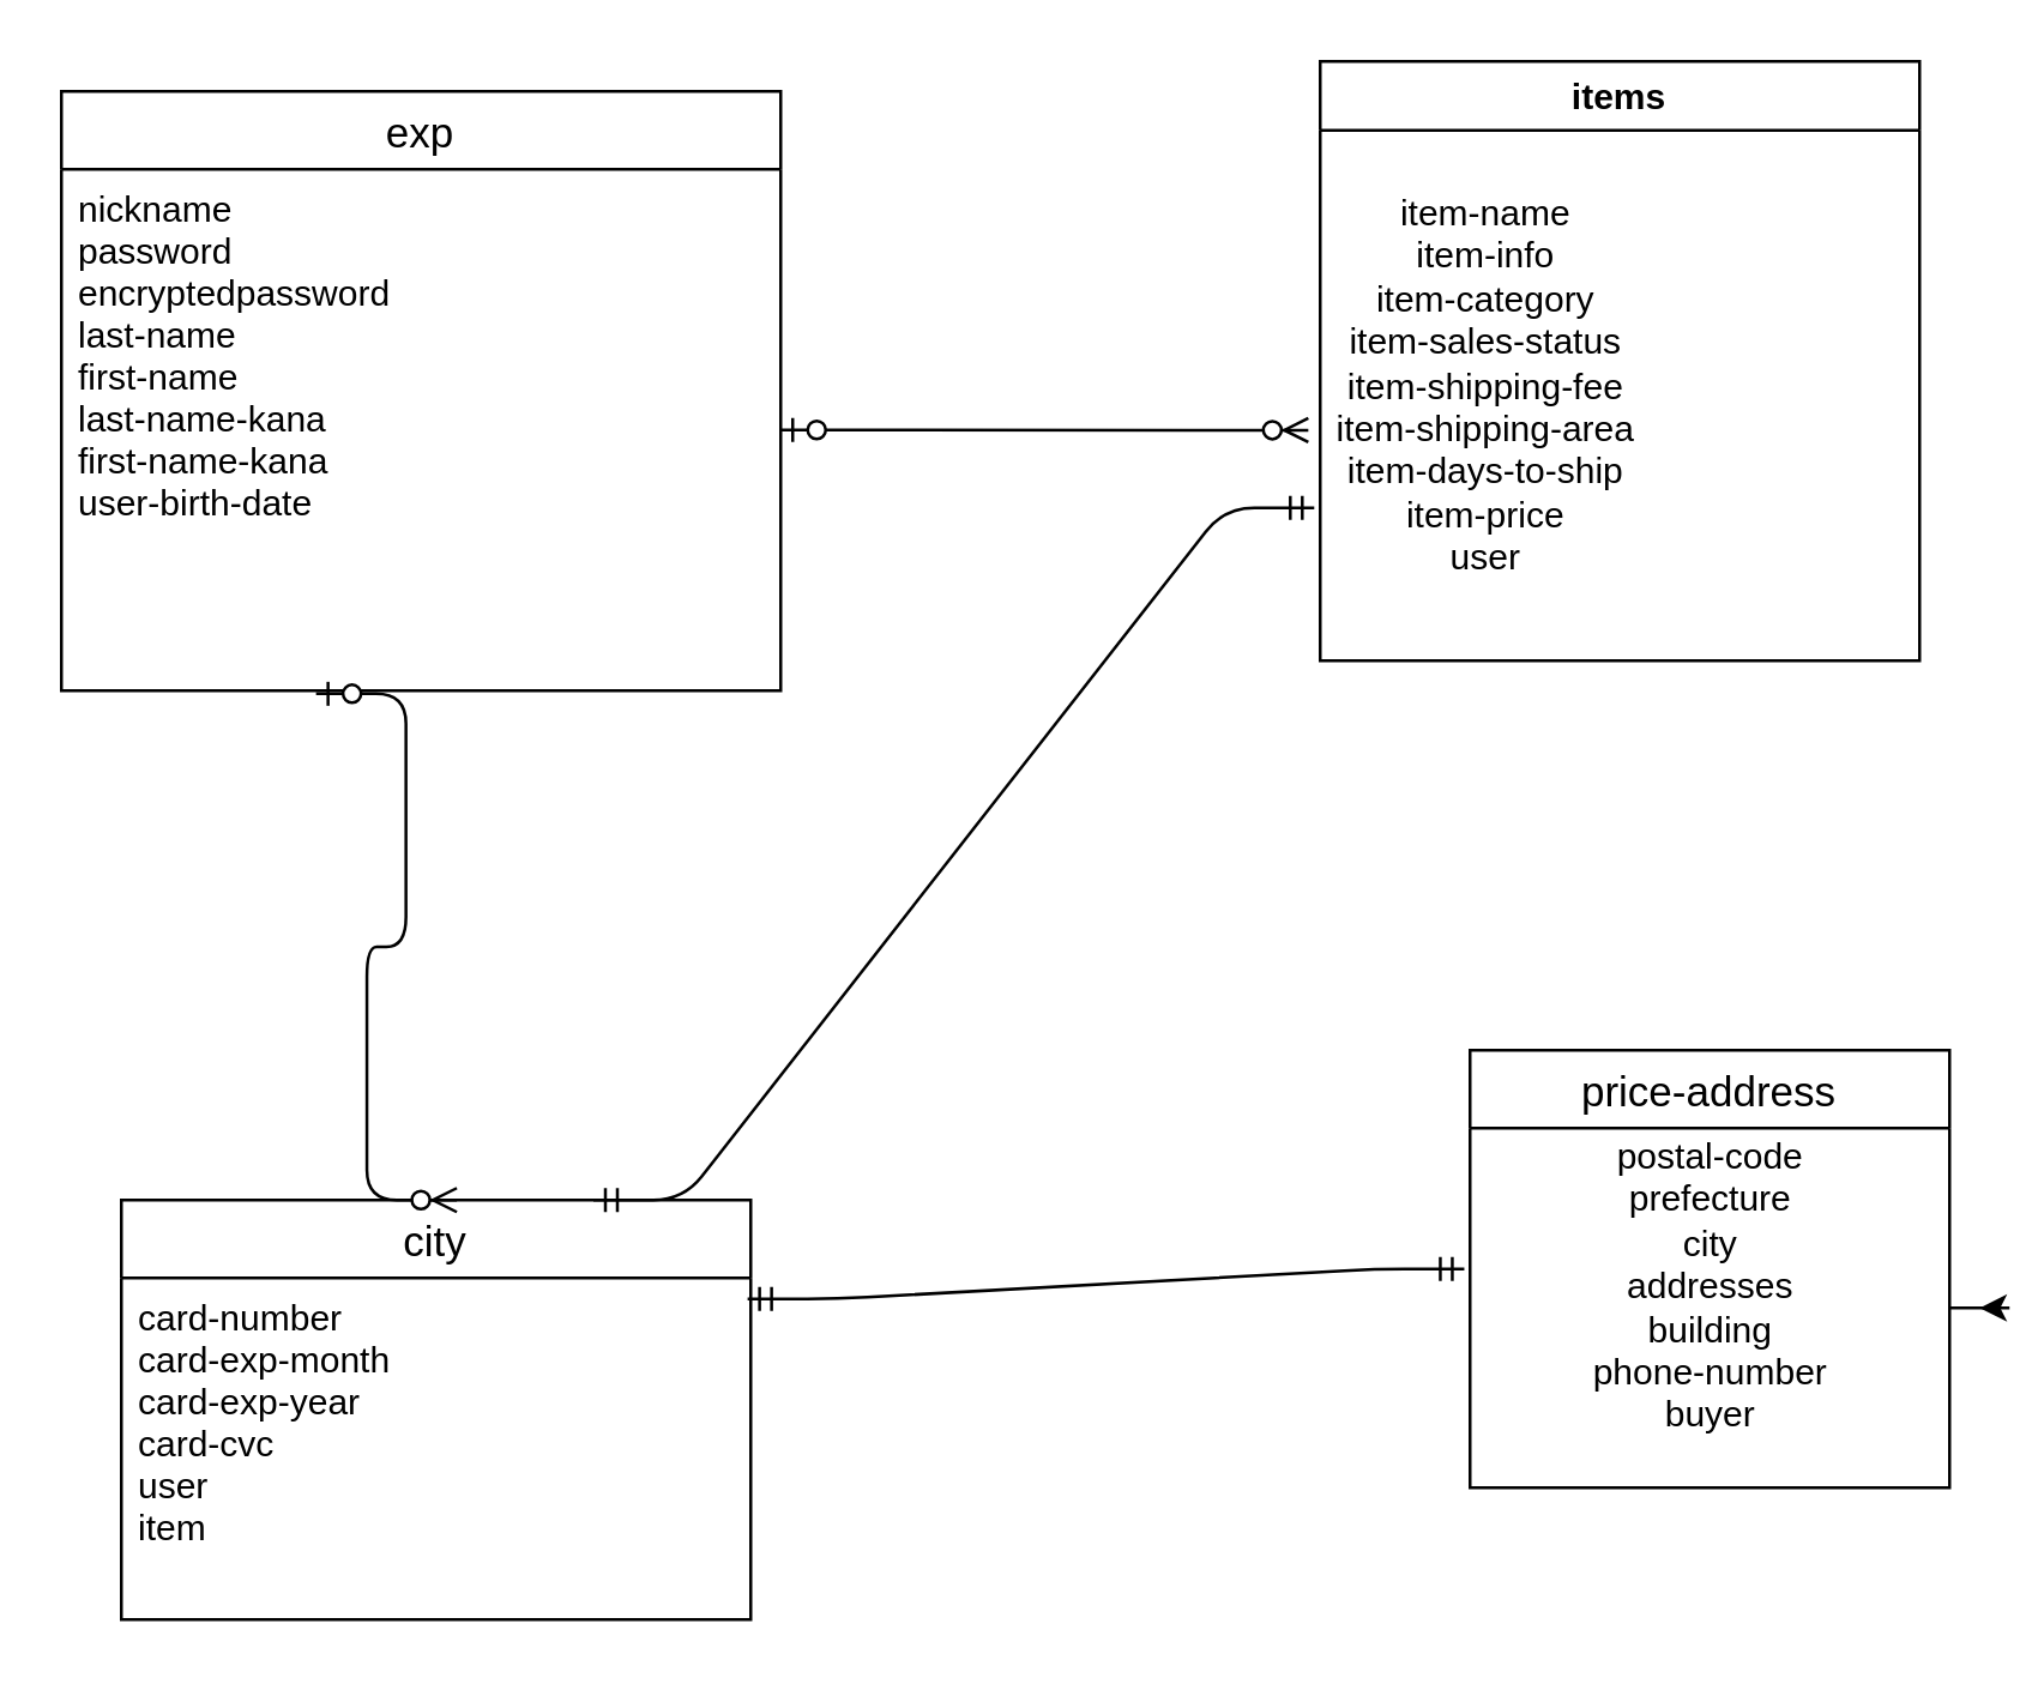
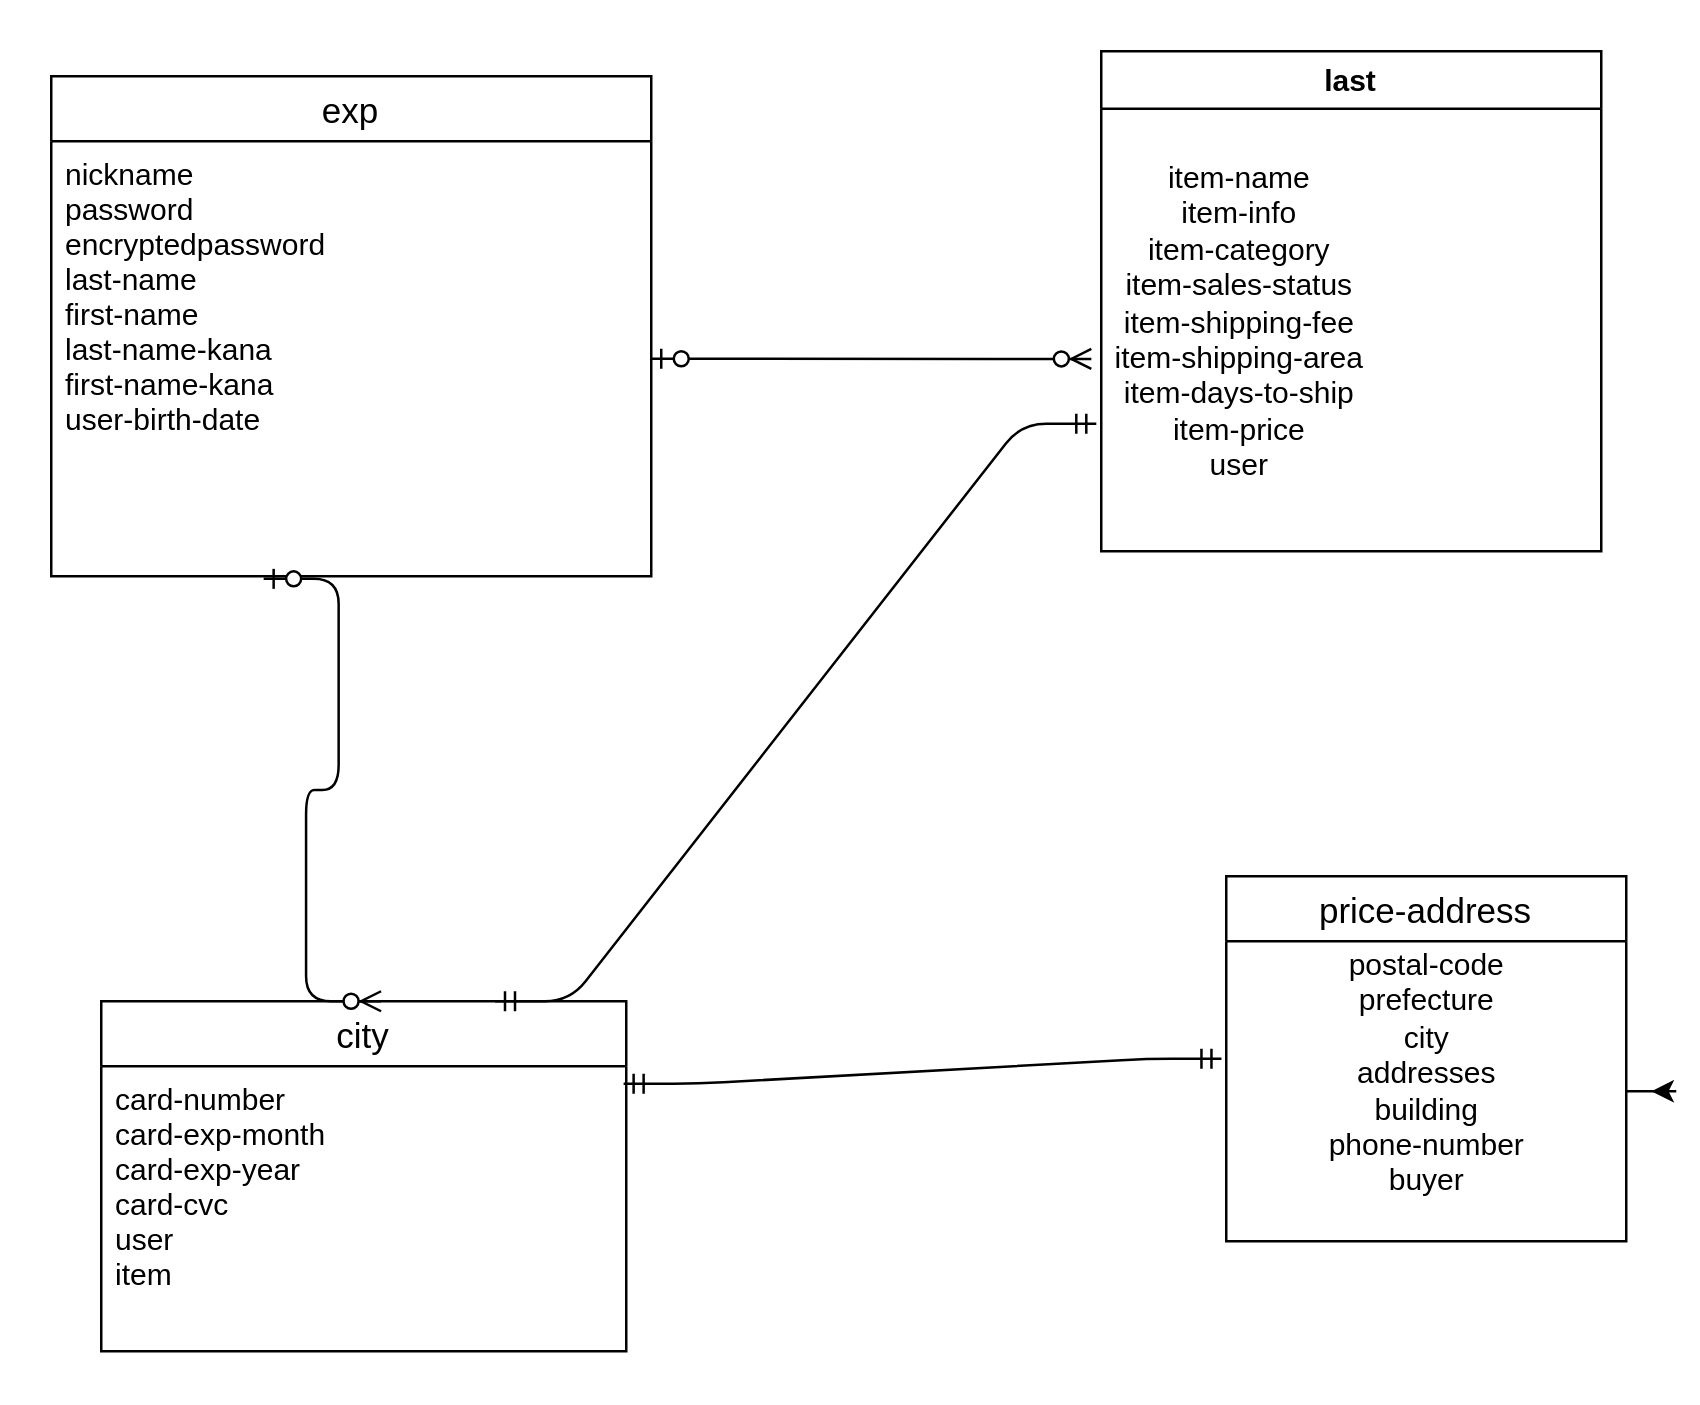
  <mxCell id="0" />
  <mxCell id="1" parent="0" />
  <mxCell id="2" value="exp" style="swimlane;fontStyle=0;childLayout=stackLayout;horizontal=1;startSize=26;horizontalStack=0;resizeParent=1;resizeParentMax=0;resizeLast=0;collapsible=1;marginBottom=0;align=center;fontSize=14;" vertex="1" parent="1"><mxGeometry x="20" y="30" width="240" height="200" as="geometry" /></mxCell>
  <mxCell id="3" value="nickname&#10;password&#10;encryptedpassword&#10;last-name&#10;first-name&#10;last-name-kana&#10;first-name-kana&#10;user-birth-date" style="text;strokeColor=none;fillColor=none;spacingLeft=4;spacingRight=4;overflow=hidden;rotatable=0;points=[[0,0.5],[1,0.5]];portConstraint=eastwest;fontSize=12;" vertex="1" parent="2"><mxGeometry y="26" width="240" height="174" as="geometry" /></mxCell>
- <mxCell id="4" value="items" style="swimlane;" vertex="1" parent="1"><mxGeometry x="440" y="20" width="200" height="200" as="geometry" /></mxCell>
+ <mxCell id="4" value="last" style="swimlane;" vertex="1" parent="1"><mxGeometry x="440" y="20" width="200" height="200" as="geometry" /></mxCell>
  <mxCell id="5" value="&lt;br&gt;item-name&lt;br&gt;item-info&lt;br&gt;item-category&lt;br&gt;item-sales-status&lt;br&gt;item-shipping-fee&lt;br&gt;item-shipping-area&lt;br&gt;item-days-to-ship&lt;br&gt;item-price&lt;br&gt;user" style="text;html=1;align=center;verticalAlign=middle;resizable=0;points=[];autosize=1;" vertex="1" parent="4"><mxGeometry y="26" width="110" height="150" as="geometry" /></mxCell>
  <mxCell id="6" value="city" style="swimlane;fontStyle=0;childLayout=stackLayout;horizontal=1;startSize=26;horizontalStack=0;resizeParent=1;resizeParentMax=0;resizeLast=0;collapsible=1;marginBottom=0;align=center;fontSize=14;" vertex="1" parent="1"><mxGeometry x="40" y="400" width="210" height="140" as="geometry" /></mxCell>
  <mxCell id="7" value="card-number&#10;card-exp-month&#10;card-exp-year&#10;card-cvc&#10;user&#10;item&#10;" style="text;strokeColor=none;fillColor=none;spacingLeft=4;spacingRight=4;overflow=hidden;rotatable=0;points=[[0,0.5],[1,0.5]];portConstraint=eastwest;fontSize=12;" vertex="1" parent="6"><mxGeometry y="26" width="210" height="114" as="geometry" /></mxCell>
  <mxCell id="8" value="price-address" style="swimlane;fontStyle=0;childLayout=stackLayout;horizontal=1;startSize=26;horizontalStack=0;resizeParent=1;resizeParentMax=0;resizeLast=0;collapsible=1;marginBottom=0;align=center;fontSize=14;" vertex="1" parent="1"><mxGeometry x="490" y="350" width="160" height="146" as="geometry" /></mxCell>
  <mxCell id="9" value="postal-code&lt;br&gt;prefecture&lt;br&gt;city&lt;br&gt;addresses&lt;br&gt;building&lt;br&gt;phone-number&lt;br&gt;buyer&lt;br&gt;&lt;br&gt;" style="text;html=1;align=center;verticalAlign=middle;resizable=0;points=[];autosize=1;" vertex="1" parent="8"><mxGeometry y="26" width="160" height="120" as="geometry" /></mxCell>
  <mxCell id="10" style="edgeStyle=orthogonalEdgeStyle;rounded=0;orthogonalLoop=1;jettySize=auto;html=1;" edge="1" parent="8" source="9"><mxGeometry relative="1" as="geometry"><mxPoint x="170" y="86" as="targetPoint" /></mxGeometry></mxCell>
  <mxCell id="11" value="" style="edgeStyle=entityRelationEdgeStyle;fontSize=12;html=1;endArrow=ERzeroToMany;startArrow=ERzeroToOne;exitX=1;exitY=0.5;exitDx=0;exitDy=0;entryX=-0.036;entryY=0.647;entryDx=0;entryDy=0;entryPerimeter=0;" edge="1" parent="1" source="3" target="5"><mxGeometry width="100" height="100" relative="1" as="geometry"><mxPoint x="300" y="200" as="sourcePoint" /><mxPoint x="390" y="139" as="targetPoint" /></mxGeometry></mxCell>
  <mxCell id="12" value="" style="edgeStyle=entityRelationEdgeStyle;fontSize=12;html=1;endArrow=ERmandOne;startArrow=ERmandOne;entryX=-0.018;entryY=0.82;entryDx=0;entryDy=0;entryPerimeter=0;exitX=0.75;exitY=0;exitDx=0;exitDy=0;" edge="1" parent="1" source="6" target="5"><mxGeometry width="100" height="100" relative="1" as="geometry"><mxPoint x="260" y="430" as="sourcePoint" /><mxPoint x="360" y="180" as="targetPoint" /></mxGeometry></mxCell>
  <mxCell id="13" value="" style="edgeStyle=entityRelationEdgeStyle;fontSize=12;html=1;endArrow=ERmandOne;startArrow=ERmandOne;entryX=-0.012;entryY=0.392;entryDx=0;entryDy=0;entryPerimeter=0;exitX=0.995;exitY=0.061;exitDx=0;exitDy=0;exitPerimeter=0;" edge="1" parent="1" source="7" target="9"><mxGeometry width="100" height="100" relative="1" as="geometry"><mxPoint x="255" y="473" as="sourcePoint" /><mxPoint x="423.5" y="373" as="targetPoint" /></mxGeometry></mxCell>
  <mxCell id="14" value="" style="edgeStyle=entityRelationEdgeStyle;fontSize=12;html=1;endArrow=ERzeroToMany;startArrow=ERzeroToOne;entryX=0.533;entryY=0;entryDx=0;entryDy=0;entryPerimeter=0;exitX=0.354;exitY=1.006;exitDx=0;exitDy=0;exitPerimeter=0;" edge="1" parent="1" source="3" target="6"><mxGeometry width="100" height="100" relative="1" as="geometry"><mxPoint x="70" y="350" as="sourcePoint" /><mxPoint x="170" y="250" as="targetPoint" /></mxGeometry></mxCell>
